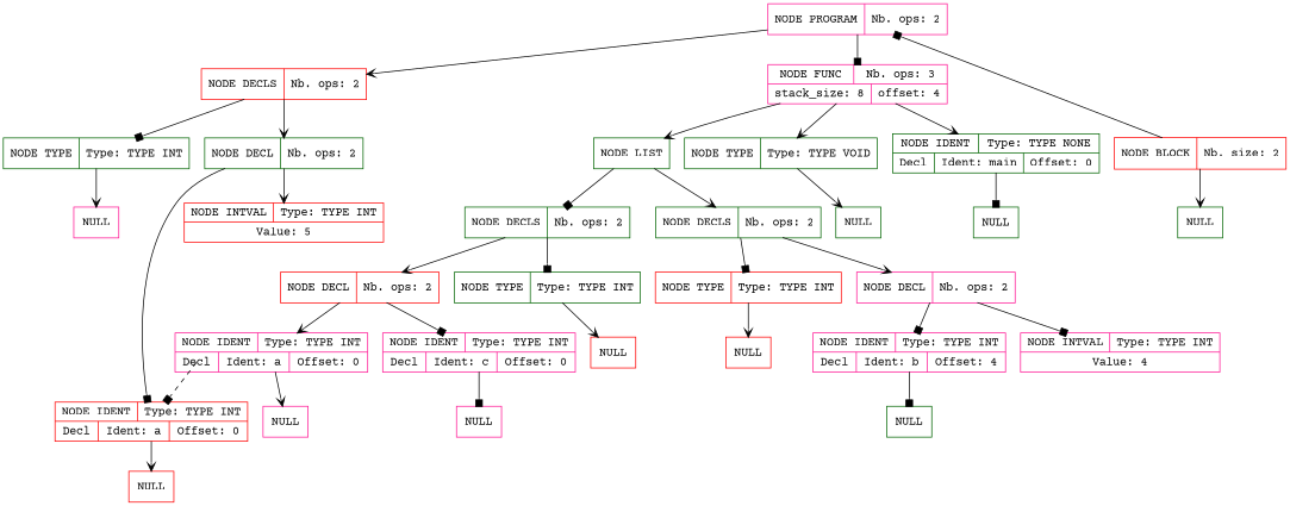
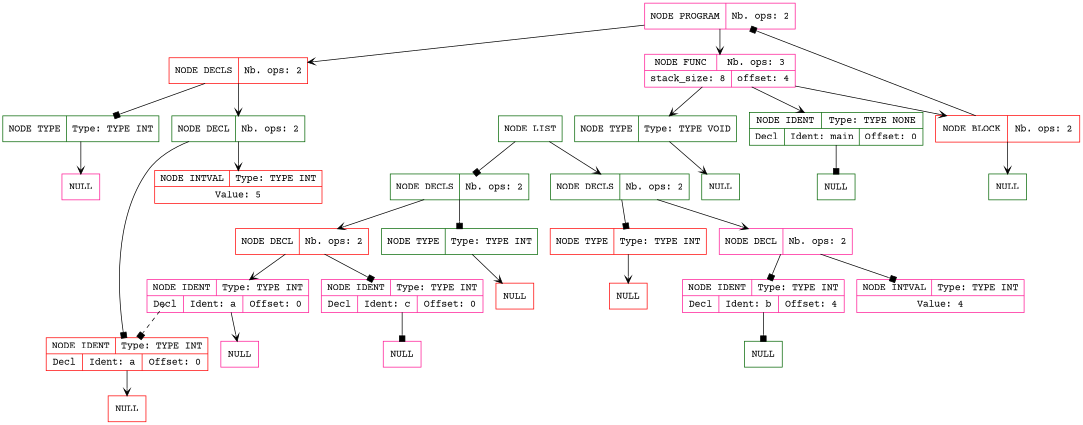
  digraph {
    fontname="Courier Prime"
    node [color=darkgreen fontname="Courier Prime" shape=record]
    edge [arrowhead=vee fontname="Courier Prime" tailclip=true]
    n1 [color=deeppink label="{{NODE PROGRAM|Nb. ops: 2}}"]
    n2 [color=red label="{{NODE DECLS|Nb. ops: 2}}"]
    n3 [color=deeppink label="{{NODE FUNC|Nb. ops: 3}|{stack_size: 8|offset: 4}}"]
    n4 [label="{{NODE TYPE|Type: TYPE INT}}"]
    n5 [label="{{NODE DECL|Nb. ops: 2}}"]
    n6 [label="{{NODE TYPE|Type: TYPE VOID}}"]
    n7 [label="{{NODE IDENT|Type: TYPE NONE}|{<decl>Decl      |Ident: main|Offset: 0}}"]
-   n8 [color=red label="{{NODE BLOCK|Nb. size: 2}}"]
+   n8 [color=red label="{{NODE BLOCK|Nb. ops: 2}}"]
    n9 [color=deeppink label="{{NULL}}"]
    n10 [color=red label="{{NODE IDENT|Type: TYPE INT}|{<decl>Decl      |Ident: a|Offset: 0}}"]
    n11 [color=red label="{{NODE INTVAL|Type: TYPE INT}|{Value: 5}}"]
    n12 [color=red label="{{NULL}}"]
    n13 [label="{{NULL}}"]
    n14 [label="{{NULL}}"]
    n15 [label="{{NULL}}"]
    n16 [label="{{NODE LIST}}"]
    n17 [label="{{NODE DECLS|Nb. ops: 2}}"]
    n18 [label="{{NODE DECLS|Nb. ops: 2}}"]
    n19 [label="{{NODE TYPE|Type: TYPE INT}}"]
    n20 [color=red label="{{NODE DECL|Nb. ops: 2}}"]
    n21 [color=red label="{{NODE TYPE|Type: TYPE INT}}"]
    n22 [color=deeppink label="{{NODE DECL|Nb. ops: 2}}"]
    n23 [color=red label="{{NULL}}"]
    n24 [color=deeppink label="{{NODE IDENT|Type: TYPE INT}|{<decl>Decl      |Ident: c|Offset: 0}}"]
    n25 [color=deeppink label="{{NODE IDENT|Type: TYPE INT}|{<decl>Decl      |Ident: a|Offset: 0}}"]
    n26 [color=deeppink label="{{NULL}}"]
    n27 [color=deeppink label="{{NULL}}"]
    n28 [color=red label="{{NULL}}"]
    n29 [color=deeppink label="{{NODE IDENT|Type: TYPE INT}|{<decl>Decl      |Ident: b|Offset: 4}}"]
    n30 [color=deeppink label="{{NODE INTVAL|Type: TYPE INT}|{Value: 4}}"]
    n31 [label="{{NULL}}"]
    n1 -> n2
-   n1 -> n3 [arrowhead=box]
+   n1 -> n3
    n2 -> n4 [arrowhead=box]
    n2 -> n5
    n3 -> n6
    n3 -> n7
-   n3 -> n16
+   n3 -> n8
    n4 -> n9
    n5 -> n10 [arrowhead=box]
    n5 -> n11
    n6 -> n13
    n7 -> n14 [arrowhead=box]
    n8 -> n1 [arrowhead=box]
    n8 -> n15
    n10 -> n12
    n16 -> n17 [arrowhead=box]
    n16 -> n18
    n17 -> n19 [arrowhead=box]
    n17 -> n20
    n18 -> n21 [arrowhead=box]
    n18 -> n22
    n19 -> n23
    n20 -> n24 [arrowhead=box]
    n20 -> n25
    n21 -> n28
    n22 -> n29 [arrowhead=box]
    n22 -> n30 [arrowhead=box]
    n24 -> n26 [arrowhead=box]
    n25 -> n10 [arrowhead=box style=dashed tailclip=false tailport="decl:c"]
    n25 -> n27
    n29 -> n31 [arrowhead=box]
  }
